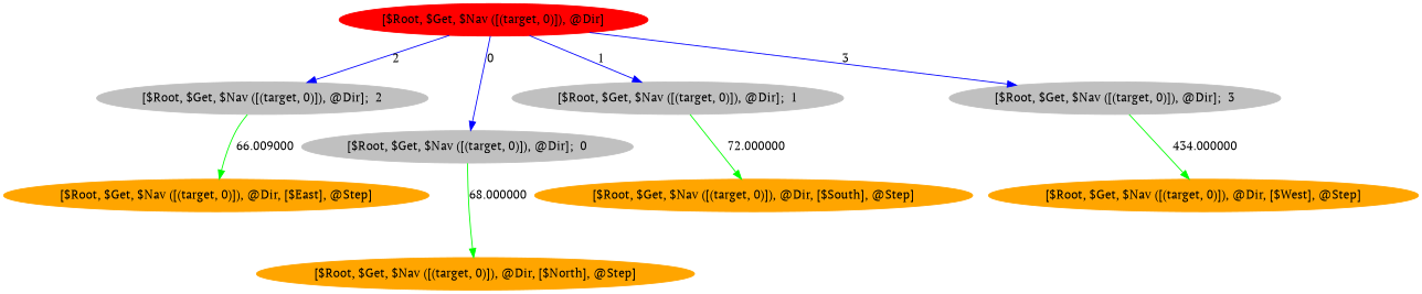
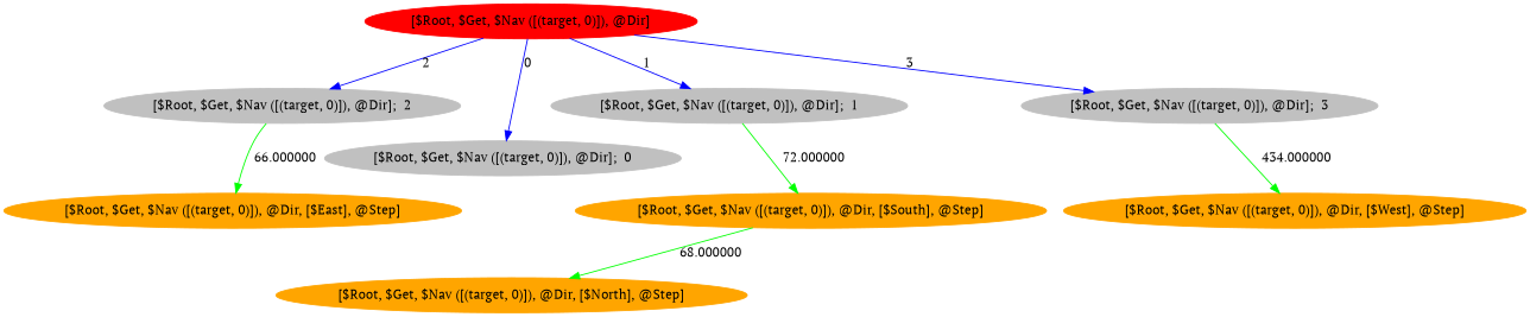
  digraph {
    fontname="PT Serif"
    node [color=gray fontname="PT Serif" style=filled]
    edge [color=blue fontname="PT Serif"]
    n1 [color=red label="[$Root, $Get, $Nav ([(target, 0)]), @Dir]"]
    n2 [label="[$Root, $Get, $Nav ([(target, 0)]), @Dir];  2"]
    n3 [label="[$Root, $Get, $Nav ([(target, 0)]), @Dir];  0"]
    n4 [label="[$Root, $Get, $Nav ([(target, 0)]), @Dir];  1"]
    n5 [label="[$Root, $Get, $Nav ([(target, 0)]), @Dir];  3"]
    n6 [color=orange label="[$Root, $Get, $Nav ([(target, 0)]), @Dir, [$East], @Step]"]
    n7 [color=orange label="[$Root, $Get, $Nav ([(target, 0)]), @Dir, [$North], @Step]"]
    n8 [color=orange label="[$Root, $Get, $Nav ([(target, 0)]), @Dir, [$South], @Step]"]
    n9 [color=orange label="[$Root, $Get, $Nav ([(target, 0)]), @Dir, [$West], @Step]"]
    n1 -> n2 [label=2]
    n1 -> n3 [label=0]
    n1 -> n4 [label=1]
    n1 -> n5 [label=3]
-   n2 -> n6 [color=green label=66.009000]
-   n3 -> n7 [color=green label=68.000000]
+   n2 -> n6 [color=green label=66.000000]
+   n8 -> n7 [color=green label=68.000000]
    n4 -> n8 [color=green label=72.000000]
    n5 -> n9 [color=green label=434.000000]
  }
